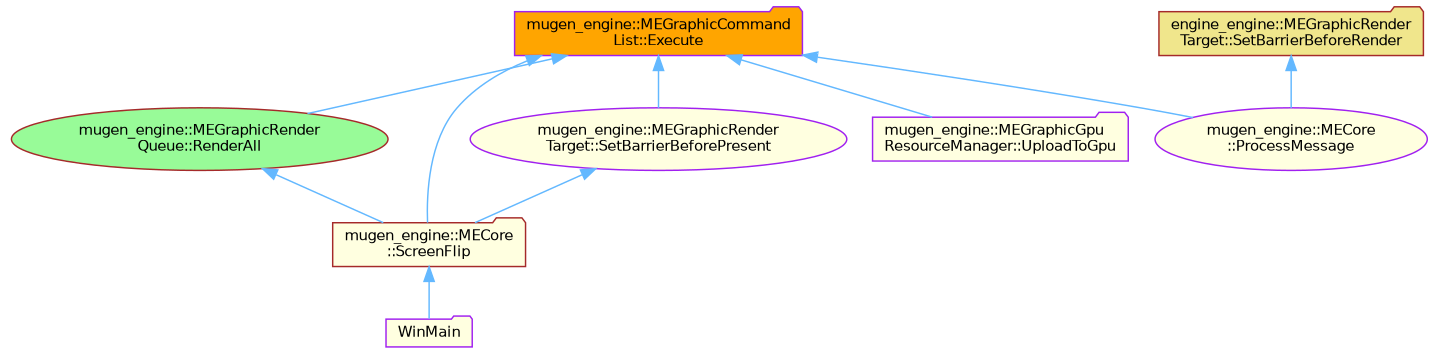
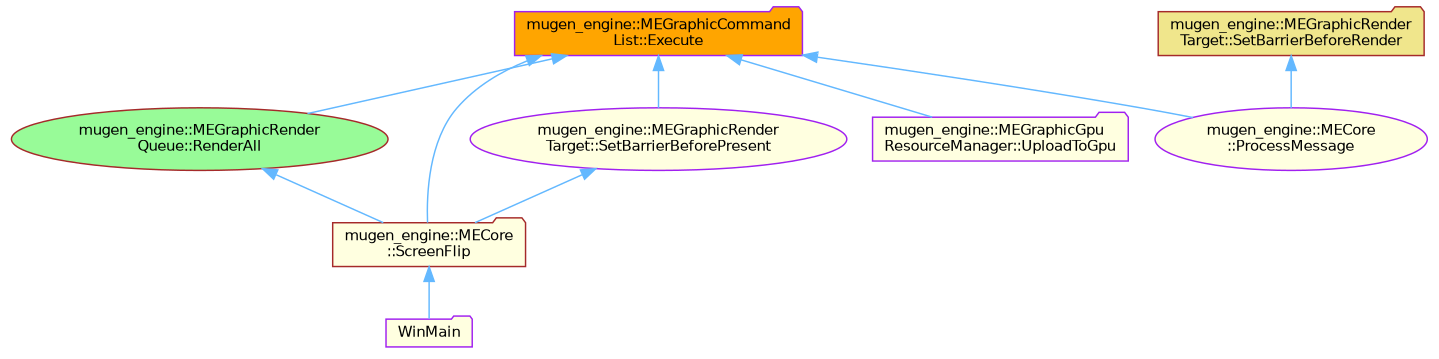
  digraph {
    rankdir=TB
    node [color=purple fillcolor=lightyellow fontname=Helvetica fontsize=10 shape=folder style=filled]
    edge [color=steelblue1 dir=back fontname=Helvetica fontsize=10 labelfontname=Helvetica labelfontsize=10 style=solid]
    n1 [fillcolor=orange fontcolor=black height=0.2 label="mugen_engine::MEGraphicCommand\lList::Execute" width=0.4]
    n2 [color=brown fillcolor=palegreen height=0.2 label="mugen_engine::MEGraphicRender\lQueue::RenderAll" shape=ellipse width=0.4]
    n3 [color=brown height=0.2 label="mugen_engine::MECore\l::ScreenFlip" width=0.4]
    n4 [height=0.2 label="mugen_engine::MEGraphicRender\lTarget::SetBarrierBeforePresent" shape=ellipse width=0.4]
    n5 [height=0.2 label="mugen_engine::MEGraphicGpu\lResourceManager::UploadToGpu" width=0.4]
    n6 [height=0.2 label="mugen_engine::MECore\l::ProcessMessage" shape=ellipse width=0.4]
    n7 [height=0.2 label=WinMain width=0.4]
-   n8 [color=brown fillcolor=khaki height=0.2 label="engine_engine::MEGraphicRender\lTarget::SetBarrierBeforeRender" width=0.4]
+   n8 [color=brown fillcolor=khaki height=0.2 label="mugen_engine::MEGraphicRender\lTarget::SetBarrierBeforeRender" width=0.4]
    n1 -> n2
    n1 -> n3
    n1 -> n4
    n1 -> n5
    n1 -> n6
    n2 -> n3
    n3 -> n7
    n4 -> n3
    n8 -> n6
  }
